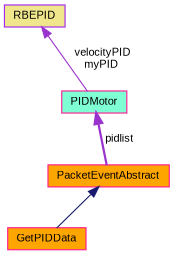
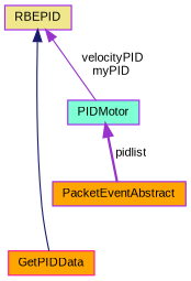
  digraph {
    fontname="Liberation Sans"
    node [color=deeppink fillcolor=orange fontname="Liberation Sans" fontsize=10 shape=record style=filled]
    edge [color=darkorchid3 dir=back fontname="Liberation Sans" fontsize=10 labelfontname=Helvetica labelfontsize=10 style=solid]
    n1 [fontcolor=black height=0.2 label=GetPIDData width=0.4]
-   n2 [height=0.2 label=PacketEventAbstract width=0.4]
-   n3 [fillcolor=aquamarine height=0.2 label=PIDMotor width=0.4]
+   n2 [color=purple height=0.2 label=PacketEventAbstract width=0.4]
+   n3 [color=purple fillcolor=aquamarine height=0.2 label=PIDMotor width=0.4]
    n4 [color=purple fillcolor=khaki height=0.2 label=RBEPID width=0.4]
-   n2 -> n1 [color=midnightblue]
+   n4 -> n1 [color=midnightblue]
    n3 -> n2 [label=" pidlist" style=bold]
    n4 -> n3 [label=" velocityPID\nmyPID"]
  }
